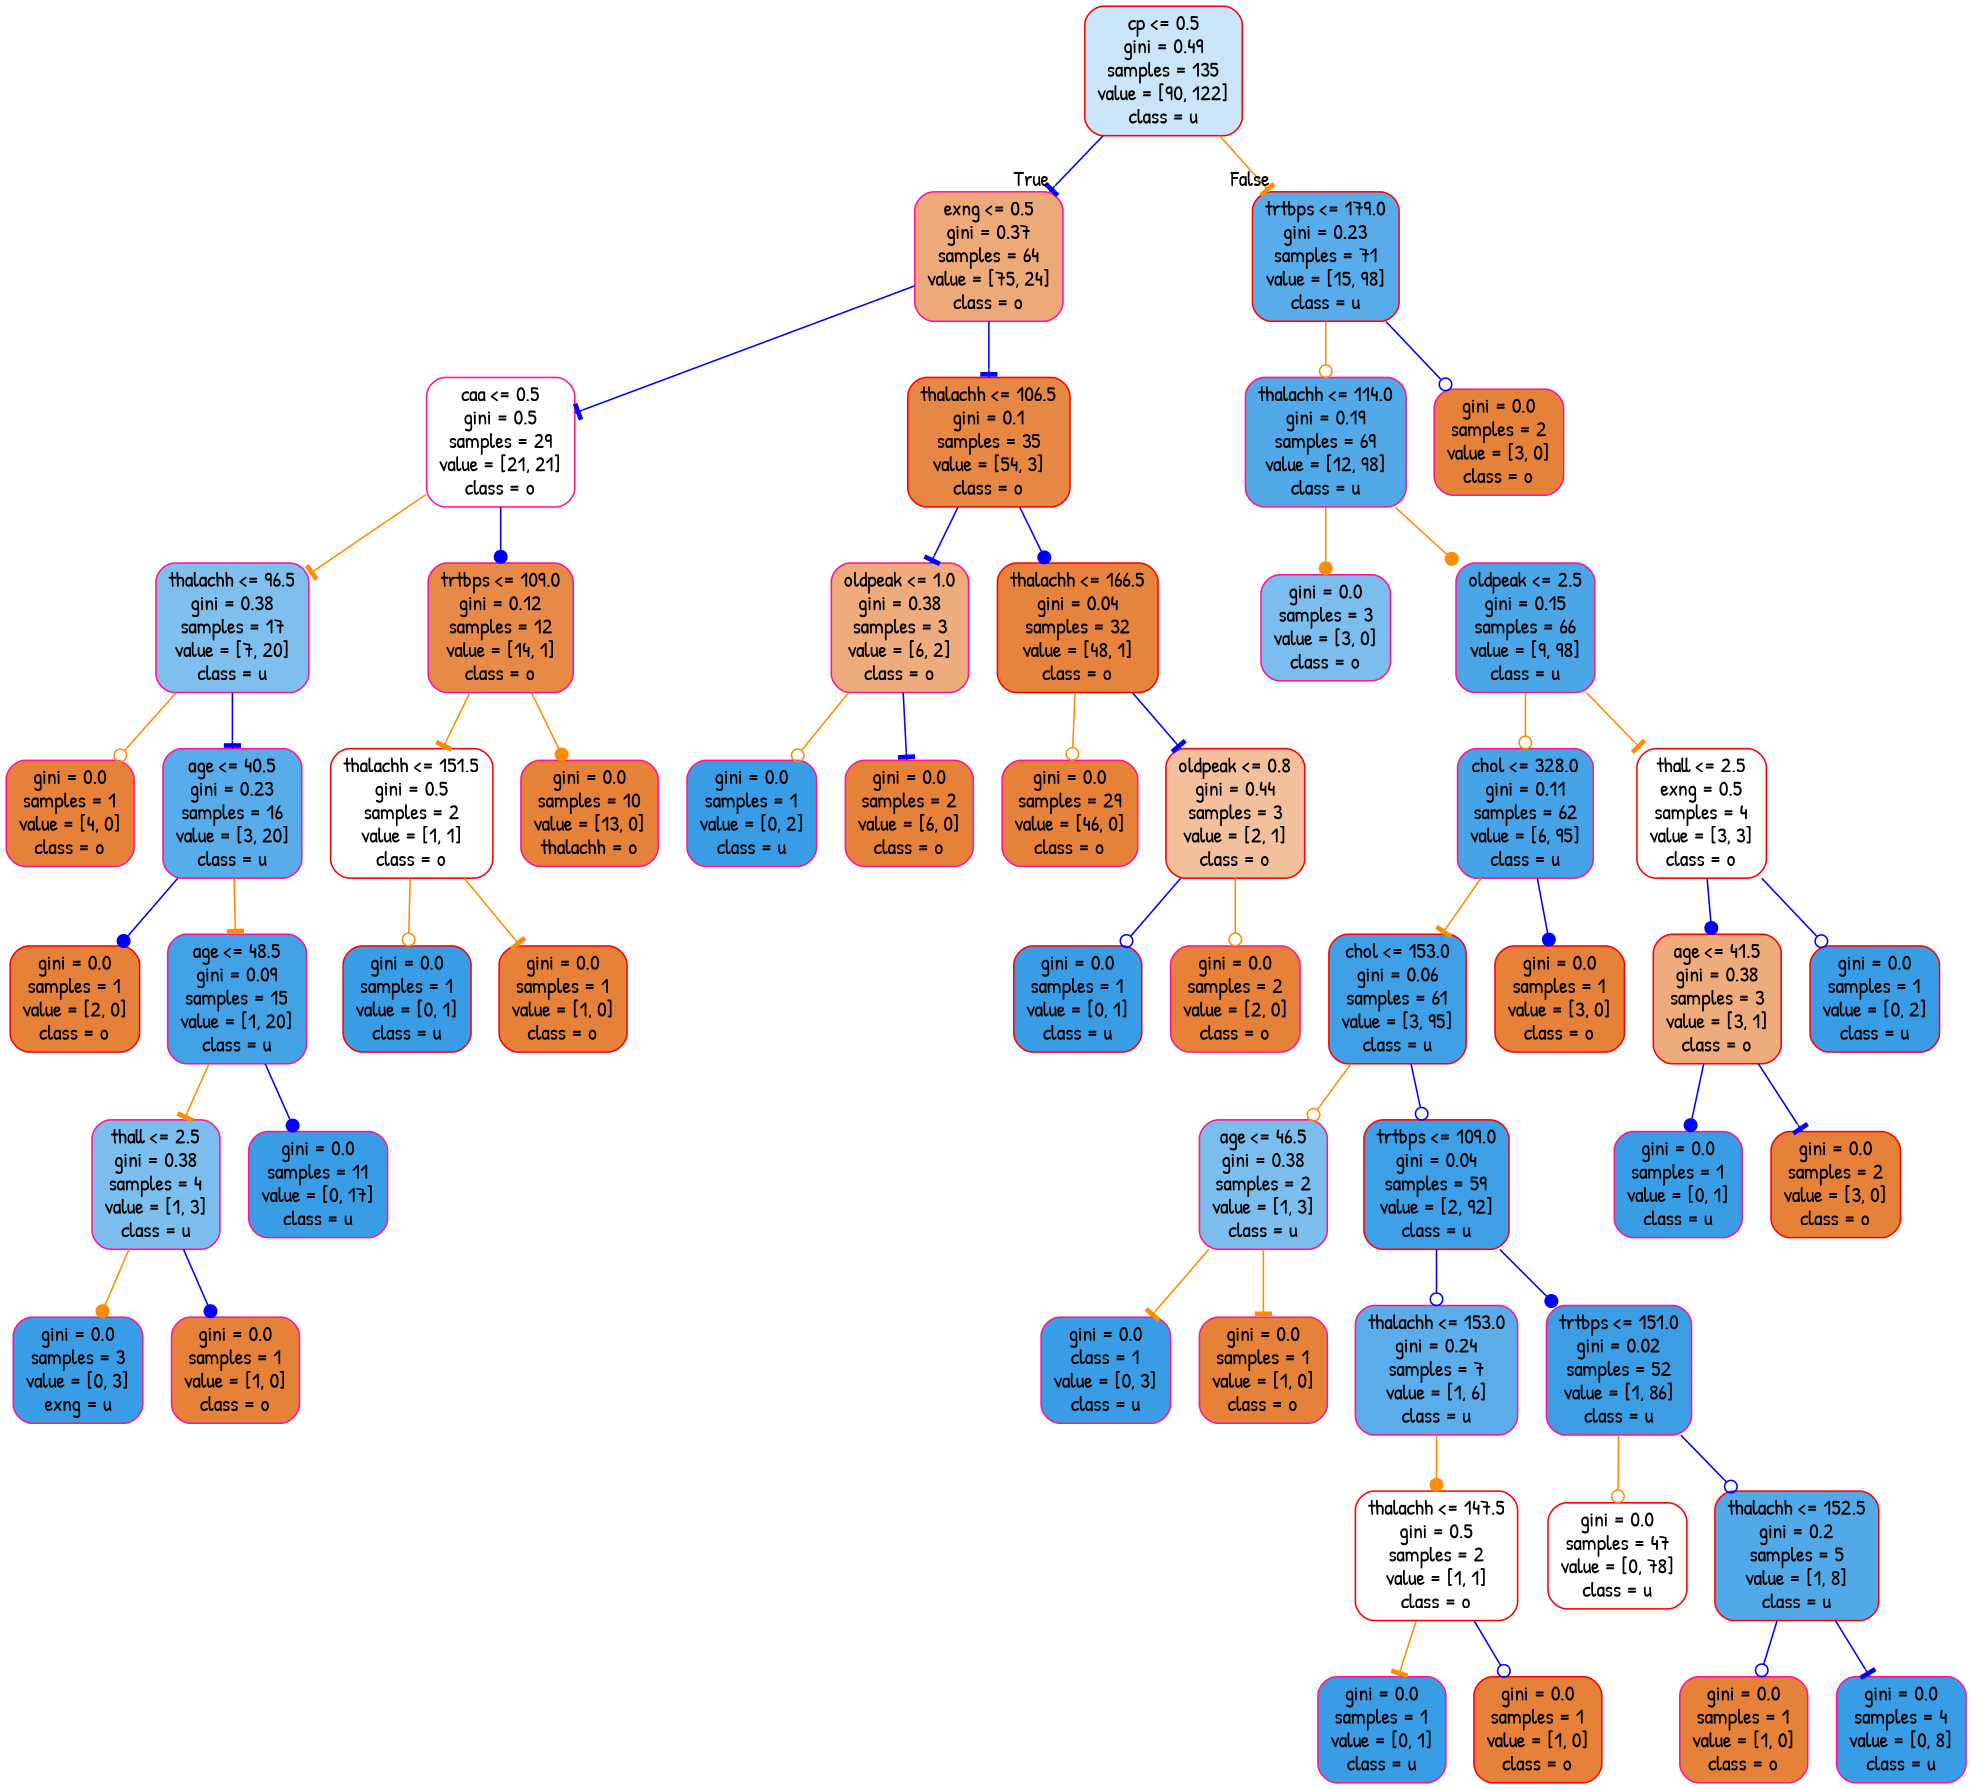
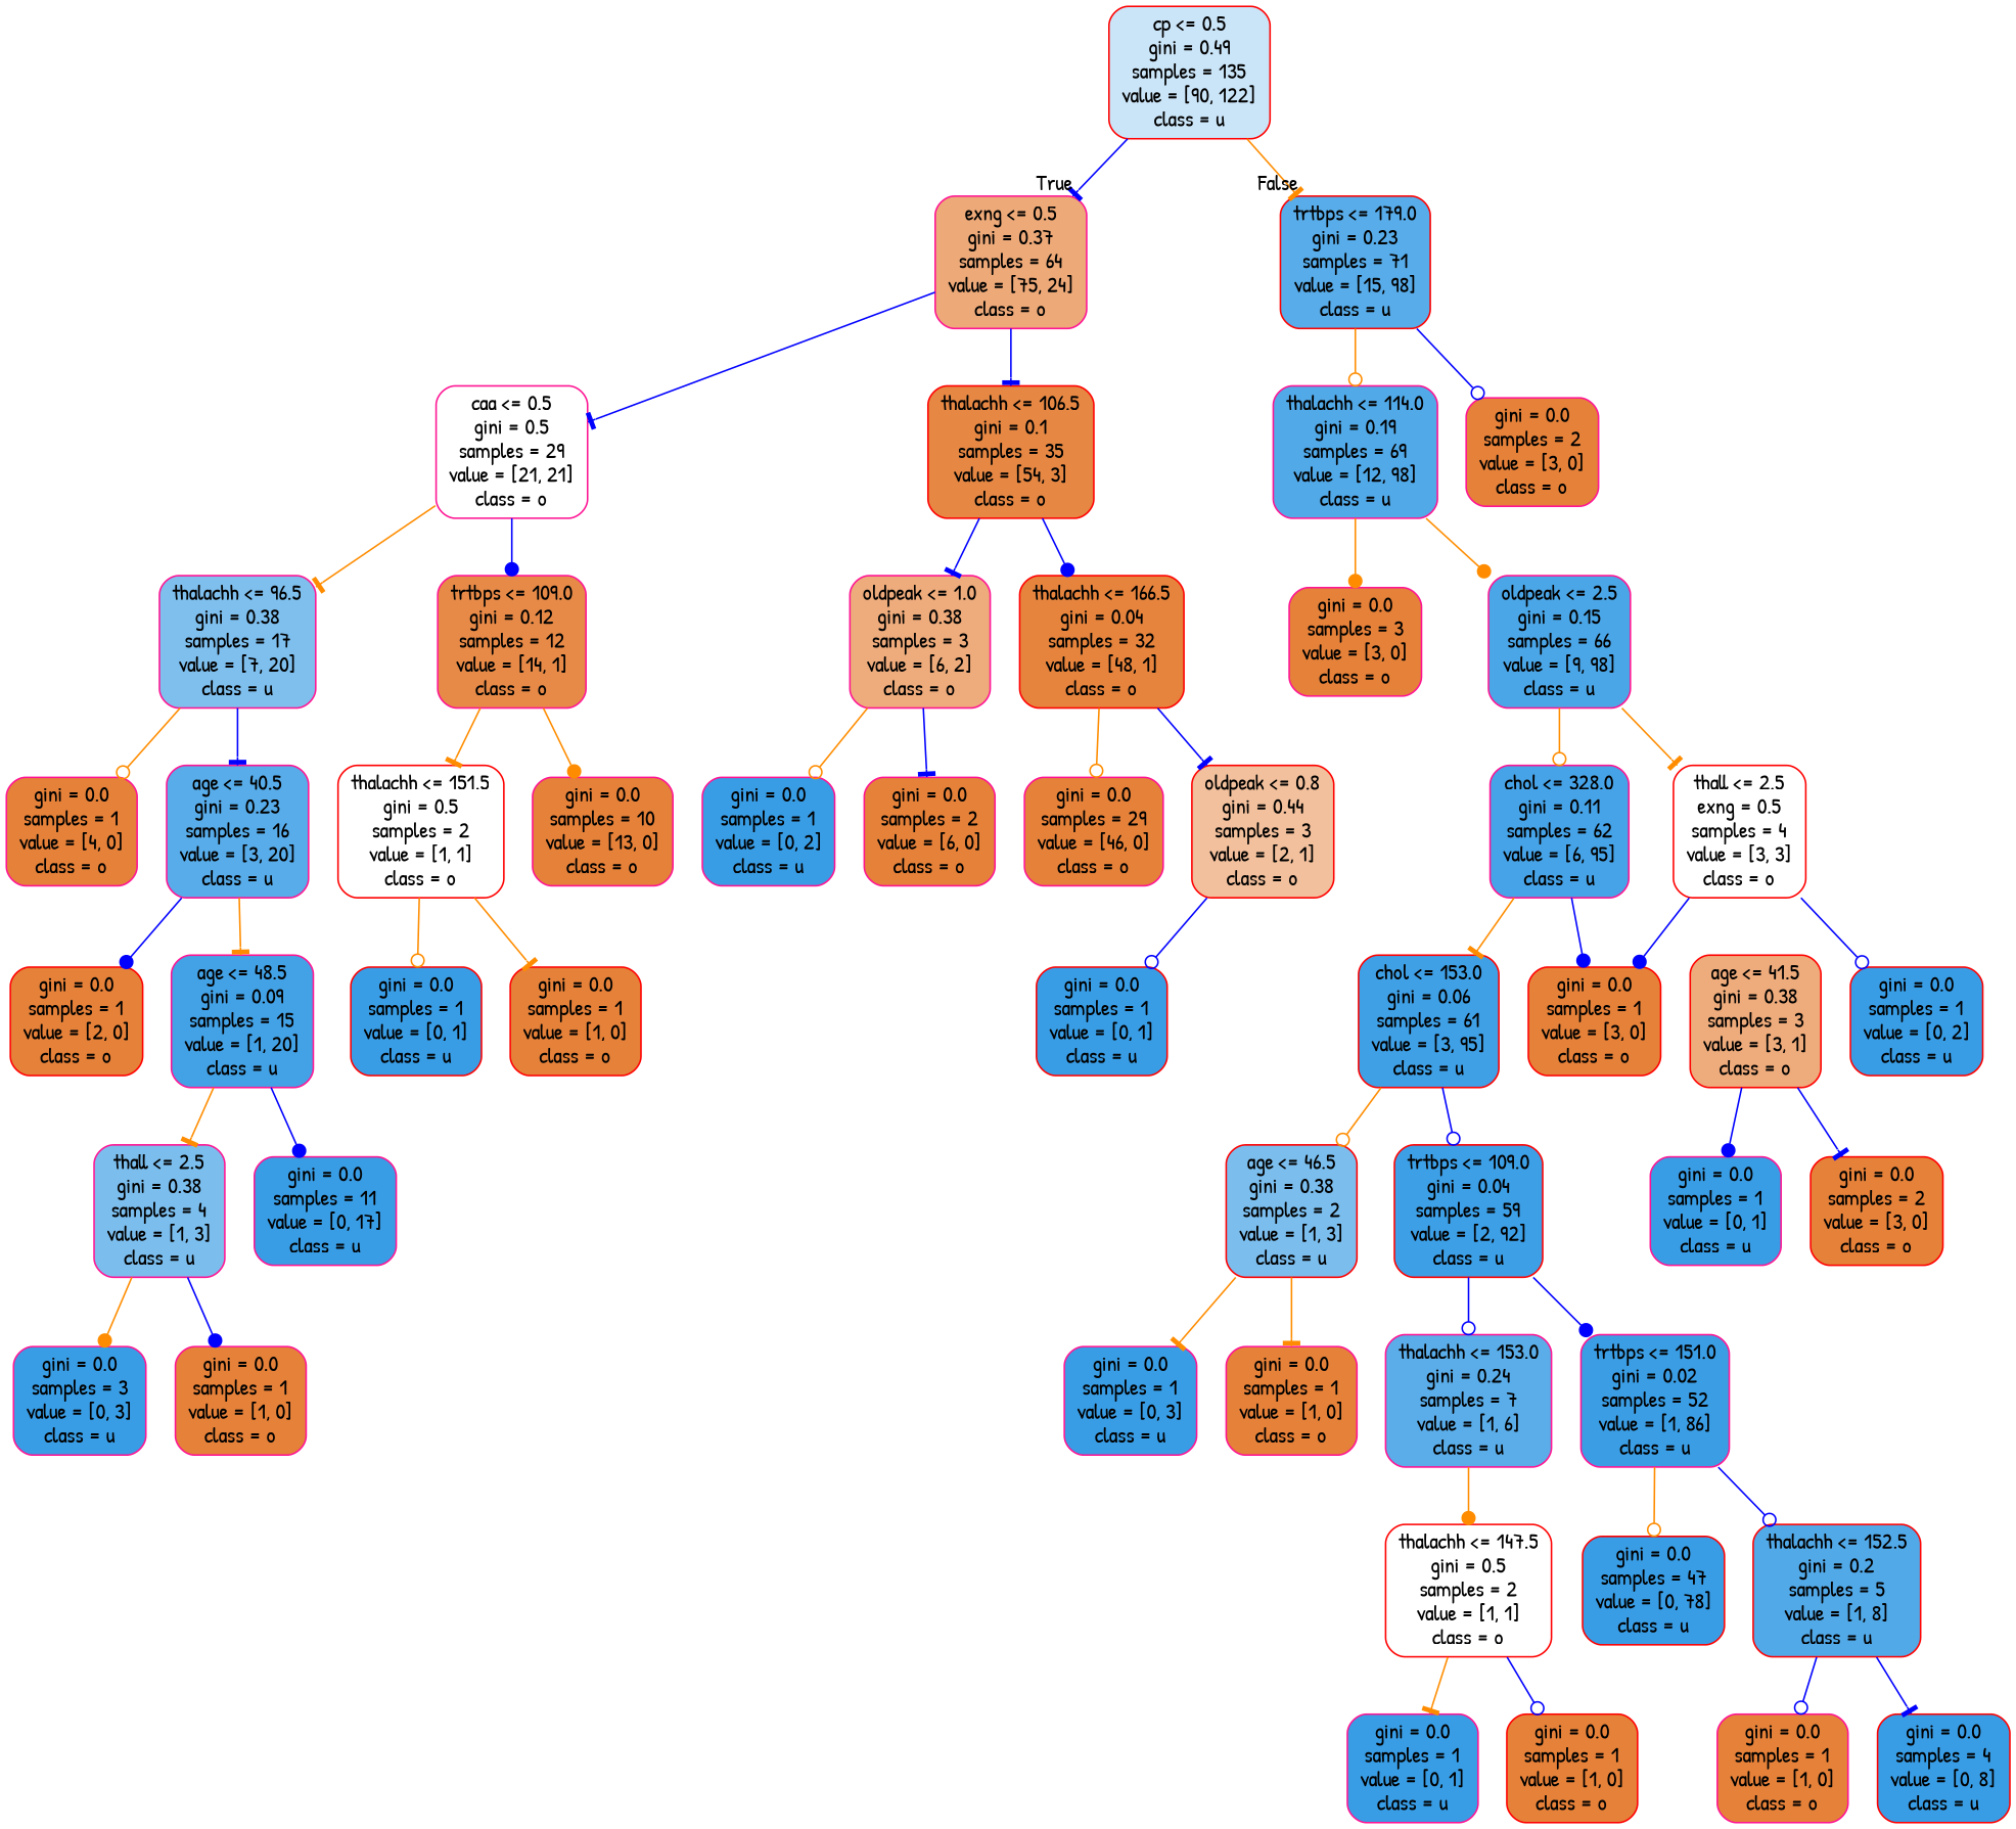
  digraph {
    fontname="Patrick Hand"
    node [color=deeppink fillcolor="#e58139" fontname="Patrick Hand" shape=box style="filled, rounded"]
    edge [arrowhead=tee color=blue fontname="Patrick Hand"]
    n1 [color=red fillcolor="#cbe5f8" label="cp <= 0.5\ngini = 0.49\nsamples = 135\nvalue = [90, 122]\nclass = u"]
    n2 [fillcolor="#eda978" label="exng <= 0.5\ngini = 0.37\nsamples = 64\nvalue = [75, 24]\nclass = o"]
    n3 [color=red fillcolor="#57ace9" label="trtbps <= 179.0\ngini = 0.23\nsamples = 71\nvalue = [15, 98]\nclass = u"]
    n4 [fillcolor="#ffffff" label="caa <= 0.5\ngini = 0.5\nsamples = 29\nvalue = [21, 21]\nclass = o"]
    n5 [color=red fillcolor="#e68844" label="thalachh <= 106.5\ngini = 0.1\nsamples = 35\nvalue = [54, 3]\nclass = o"]
    n6 [fillcolor="#51a9e8" label="thalachh <= 114.0\ngini = 0.19\nsamples = 69\nvalue = [12, 98]\nclass = u"]
    n7 [label="gini = 0.0\nsamples = 2\nvalue = [3, 0]\nclass = o"]
    n8 [fillcolor="#7ebfee" label="thalachh <= 96.5\ngini = 0.38\nsamples = 17\nvalue = [7, 20]\nclass = u"]
    n9 [fillcolor="#e78a47" label="trtbps <= 109.0\ngini = 0.12\nsamples = 12\nvalue = [14, 1]\nclass = o"]
    n10 [fillcolor="#eeab7b" label="oldpeak <= 1.0\ngini = 0.38\nsamples = 3\nvalue = [6, 2]\nclass = o"]
    n11 [color=red fillcolor="#e6843d" label="thalachh <= 166.5\ngini = 0.04\nsamples = 32\nvalue = [48, 1]\nclass = o"]
    n12 [label="gini = 0.0\nsamples = 1\nvalue = [4, 0]\nclass = o"]
    n13 [fillcolor="#57ace9" label="age <= 40.5\ngini = 0.23\nsamples = 16\nvalue = [3, 20]\nclass = u"]
    n14 [color=red fillcolor="#ffffff" label="thalachh <= 151.5\ngini = 0.5\nsamples = 2\nvalue = [1, 1]\nclass = o"]
-   n15 [label="gini = 0.0\nsamples = 10\nvalue = [13, 0]\nthalachh = o"]
+   n15 [label="gini = 0.0\nsamples = 10\nvalue = [13, 0]\nclass = o"]
    n16 [color=red label="gini = 0.0\nsamples = 1\nvalue = [2, 0]\nclass = o"]
    n17 [fillcolor="#43a2e6" label="age <= 48.5\ngini = 0.09\nsamples = 15\nvalue = [1, 20]\nclass = u"]
    n18 [fillcolor="#7bbeee" label="thall <= 2.5\ngini = 0.38\nsamples = 4\nvalue = [1, 3]\nclass = u"]
    n19 [fillcolor="#399de5" label="gini = 0.0\nsamples = 11\nvalue = [0, 17]\nclass = u"]
-   n20 [fillcolor="#399de5" label="gini = 0.0\nsamples = 3\nvalue = [0, 3]\nexng = u"]
+   n20 [fillcolor="#399de5" label="gini = 0.0\nsamples = 3\nvalue = [0, 3]\nclass = u"]
    n21 [label="gini = 0.0\nsamples = 1\nvalue = [1, 0]\nclass = o"]
    n22 [color=red fillcolor="#399de5" label="gini = 0.0\nsamples = 1\nvalue = [0, 1]\nclass = u"]
    n23 [color=red label="gini = 0.0\nsamples = 1\nvalue = [1, 0]\nclass = o"]
    n24 [fillcolor="#399de5" label="gini = 0.0\nsamples = 1\nvalue = [0, 2]\nclass = u"]
    n25 [label="gini = 0.0\nsamples = 2\nvalue = [6, 0]\nclass = o"]
    n26 [label="gini = 0.0\nsamples = 29\nvalue = [46, 0]\nclass = o"]
    n27 [color=red fillcolor="#f2c09c" label="oldpeak <= 0.8\ngini = 0.44\nsamples = 3\nvalue = [2, 1]\nclass = o"]
    n28 [color=red fillcolor="#399de5" label="gini = 0.0\nsamples = 1\nvalue = [0, 1]\nclass = u"]
-   n29 [label="gini = 0.0\nsamples = 2\nvalue = [2, 0]\nclass = o"]
-   n30 [fillcolor="#7bbeee" label="gini = 0.0\nsamples = 3\nvalue = [3, 0]\nclass = o"]
+   n30 [label="gini = 0.0\nsamples = 3\nvalue = [3, 0]\nclass = o"]
    n31 [fillcolor="#4ba6e7" label="oldpeak <= 2.5\ngini = 0.15\nsamples = 66\nvalue = [9, 98]\nclass = u"]
    n32 [fillcolor="#46a3e7" label="chol <= 328.0\ngini = 0.11\nsamples = 62\nvalue = [6, 95]\nclass = u"]
    n33 [color=red fillcolor="#ffffff" label="thall <= 2.5\nexng = 0.5\nsamples = 4\nvalue = [3, 3]\nclass = o"]
    n34 [color=red fillcolor="#3fa0e6" label="chol <= 153.0\ngini = 0.06\nsamples = 61\nvalue = [3, 95]\nclass = u"]
    n35 [color=red label="gini = 0.0\nsamples = 1\nvalue = [3, 0]\nclass = o"]
    n36 [color=red fillcolor="#eeab7b" label="age <= 41.5\ngini = 0.38\nsamples = 3\nvalue = [3, 1]\nclass = o"]
    n37 [color=red fillcolor="#399de5" label="gini = 0.0\nsamples = 1\nvalue = [0, 2]\nclass = u"]
-   n38 [fillcolor="#7bbeee" label="age <= 46.5\ngini = 0.38\nsamples = 2\nvalue = [1, 3]\nclass = u"]
+   n38 [color=red fillcolor="#7bbeee" label="age <= 46.5\ngini = 0.38\nsamples = 2\nvalue = [1, 3]\nclass = u"]
    n39 [color=red fillcolor="#3d9fe6" label="trtbps <= 109.0\ngini = 0.04\nsamples = 59\nvalue = [2, 92]\nclass = u"]
-   n40 [fillcolor="#399de5" label="gini = 0.0\nclass = 1\nvalue = [0, 3]\nclass = u"]
+   n40 [fillcolor="#399de5" label="gini = 0.0\nsamples = 1\nvalue = [0, 3]\nclass = u"]
    n41 [label="gini = 0.0\nsamples = 1\nvalue = [1, 0]\nclass = o"]
    n42 [fillcolor="#5aade9" label="thalachh <= 153.0\ngini = 0.24\nsamples = 7\nvalue = [1, 6]\nclass = u"]
    n43 [fillcolor="#3b9ee5" label="trtbps <= 151.0\ngini = 0.02\nsamples = 52\nvalue = [1, 86]\nclass = u"]
    n44 [color=red fillcolor="#ffffff" label="thalachh <= 147.5\ngini = 0.5\nsamples = 2\nvalue = [1, 1]\nclass = o"]
-   n45 [color=red fillcolor="#ffffff" label="gini = 0.0\nsamples = 47\nvalue = [0, 78]\nclass = u"]
+   n45 [color=red fillcolor="#399de5" label="gini = 0.0\nsamples = 47\nvalue = [0, 78]\nclass = u"]
    n46 [color=red fillcolor="#52a9e8" label="thalachh <= 152.5\ngini = 0.2\nsamples = 5\nvalue = [1, 8]\nclass = u"]
    n47 [fillcolor="#399de5" label="gini = 0.0\nsamples = 1\nvalue = [0, 1]\nclass = u"]
    n48 [color=red label="gini = 0.0\nsamples = 1\nvalue = [1, 0]\nclass = o"]
    n49 [label="gini = 0.0\nsamples = 1\nvalue = [1, 0]\nclass = o"]
-   n50 [fillcolor="#399de5" label="gini = 0.0\nsamples = 4\nvalue = [0, 8]\nclass = u"]
+   n50 [color=red fillcolor="#399de5" label="gini = 0.0\nsamples = 4\nvalue = [0, 8]\nclass = u"]
    n51 [fillcolor="#399de5" label="gini = 0.0\nsamples = 1\nvalue = [0, 1]\nclass = u"]
    n52 [color=red label="gini = 0.0\nsamples = 2\nvalue = [3, 0]\nclass = o"]
    n1 -> n2 [headlabel=True labelangle=45 labeldistance=2.5]
    n1 -> n3 [color=darkorange headlabel=False labelangle=-45 labeldistance=2.5]
    n2 -> n4
    n2 -> n5
    n3 -> n6 [arrowhead=odot color=darkorange]
    n3 -> n7 [arrowhead=odot]
    n4 -> n8 [color=darkorange]
    n4 -> n9 [arrowhead=dot]
    n5 -> n10
    n5 -> n11 [arrowhead=dot]
    n6 -> n30 [arrowhead=dot color=darkorange]
    n6 -> n31 [arrowhead=dot color=darkorange]
    n8 -> n12 [arrowhead=odot color=darkorange]
    n8 -> n13
    n9 -> n14 [color=darkorange]
    n9 -> n15 [arrowhead=dot color=darkorange]
    n10 -> n24 [arrowhead=odot color=darkorange]
    n10 -> n25
    n11 -> n26 [arrowhead=odot color=darkorange]
    n11 -> n27
    n13 -> n16 [arrowhead=dot]
    n13 -> n17 [color=darkorange]
    n14 -> n22 [arrowhead=odot color=darkorange]
    n14 -> n23 [color=darkorange]
    n17 -> n18 [color=darkorange]
    n17 -> n19 [arrowhead=dot]
    n18 -> n20 [arrowhead=dot color=darkorange]
    n18 -> n21 [arrowhead=dot]
    n27 -> n28 [arrowhead=odot]
-   n27 -> n29 [arrowhead=odot color=darkorange]
    n31 -> n32 [arrowhead=odot color=darkorange]
    n31 -> n33 [color=darkorange]
    n32 -> n34 [color=darkorange]
    n32 -> n35 [arrowhead=dot]
-   n33 -> n36 [arrowhead=dot]
+   n33 -> n35 [arrowhead=dot]
    n33 -> n37 [arrowhead=odot]
    n34 -> n38 [arrowhead=odot color=darkorange]
    n34 -> n39 [arrowhead=odot]
    n36 -> n51 [arrowhead=dot]
    n36 -> n52
    n38 -> n40 [color=darkorange]
    n38 -> n41 [color=darkorange]
    n39 -> n42 [arrowhead=odot]
    n39 -> n43 [arrowhead=dot]
    n42 -> n44 [arrowhead=dot color=darkorange]
    n43 -> n45 [arrowhead=odot color=darkorange]
    n43 -> n46 [arrowhead=odot]
    n44 -> n47 [color=darkorange]
    n44 -> n48 [arrowhead=odot]
    n46 -> n49 [arrowhead=odot]
    n46 -> n50
  }
